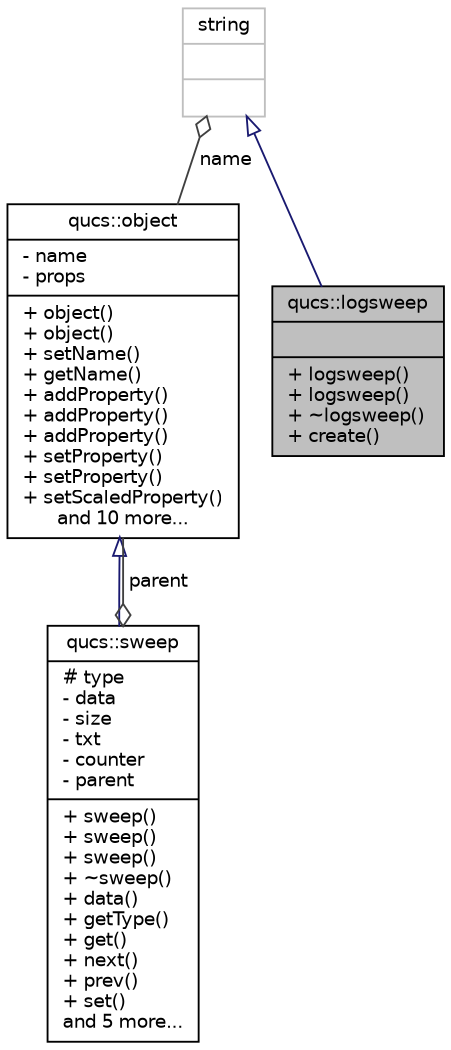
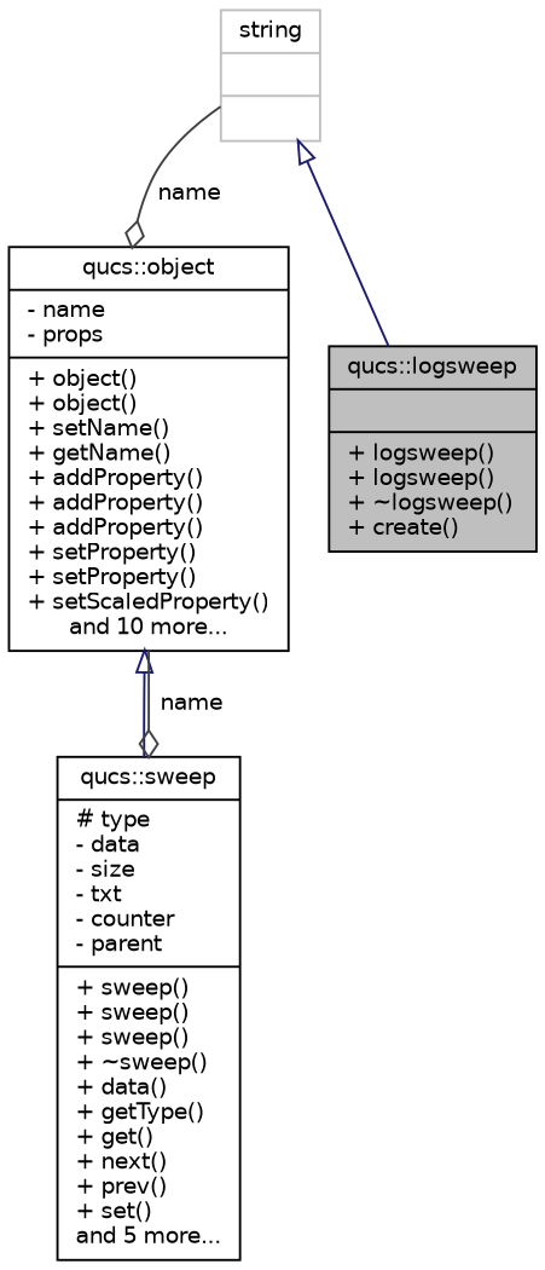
  digraph {
    node [color=black fillcolor=white fontname=Helvetica fontsize=10 shape=record style=filled]
    edge [color=midnightblue fontname=Helvetica fontsize=10 labelfontname=Helvetica labelfontsize=10 style=solid]
    n1 [fillcolor=grey75 fontcolor=black height=0.2 label="{qucs::logsweep\n||+ logsweep()\l+ logsweep()\l+ ~logsweep()\l+ create()\l}" width=0.4]
    n2 [height=0.2 label="{qucs::sweep\n|# type\l- data\l- size\l- txt\l- counter\l- parent\l|+ sweep()\l+ sweep()\l+ sweep()\l+ ~sweep()\l+ data()\l+ getType()\l+ get()\l+ next()\l+ prev()\l+ set()\land 5 more...}" width=0.4]
    n3 [height=0.2 label="{qucs::object\n|- name\l- props\l|+ object()\l+ object()\l+ setName()\l+ getName()\l+ addProperty()\l+ addProperty()\l+ addProperty()\l+ setProperty()\l+ setProperty()\l+ setScaledProperty()\land 10 more...}" width=0.4]
    n4 [color=grey75 height=0.2 label="{string\n||}" width=0.4]
    n3 -> n2 [arrowtail=onormal dir=back]
-   n3 -> n2 [arrowhead=odiamond color=grey25 label=" parent"]
+   n3 -> n2 [arrowhead=odiamond color=grey25 label=" name"]
    n4 -> n1 [arrowtail=onormal dir=back]
-   n3 -> n4 [arrowhead=odiamond color=grey25 label=" name"]
+   n4 -> n3 [arrowhead=odiamond color=grey25 label=" name"]
  }
